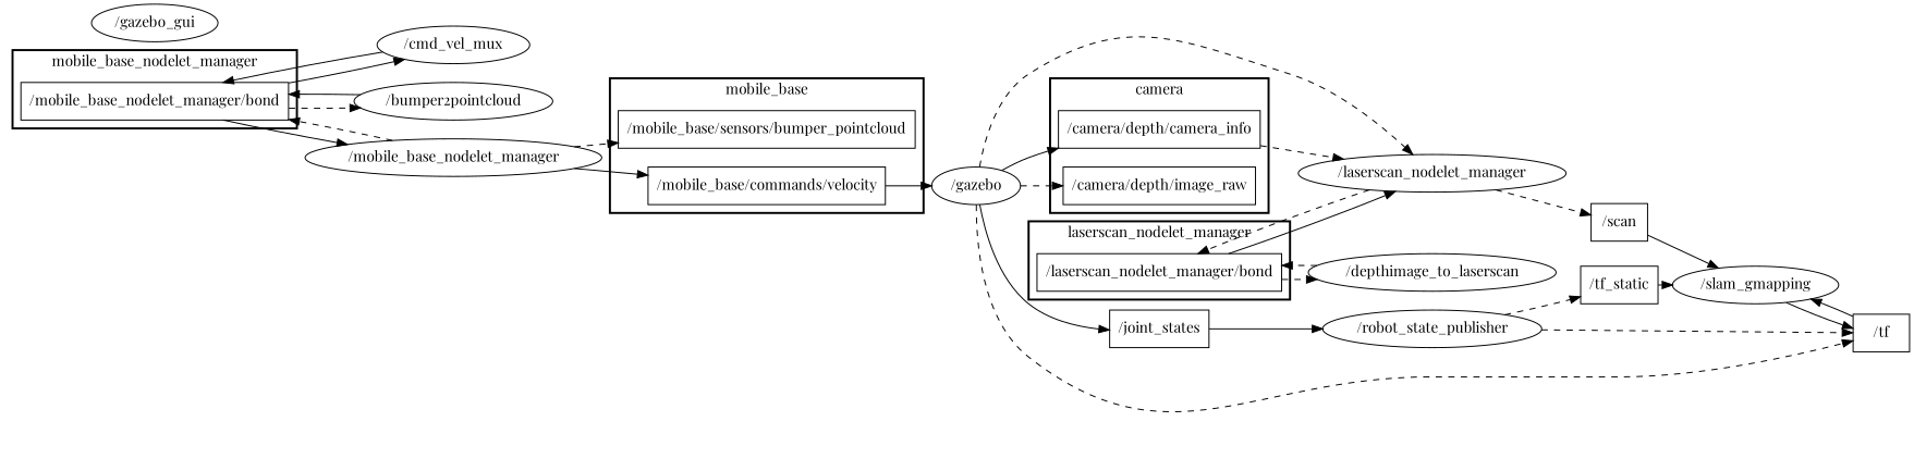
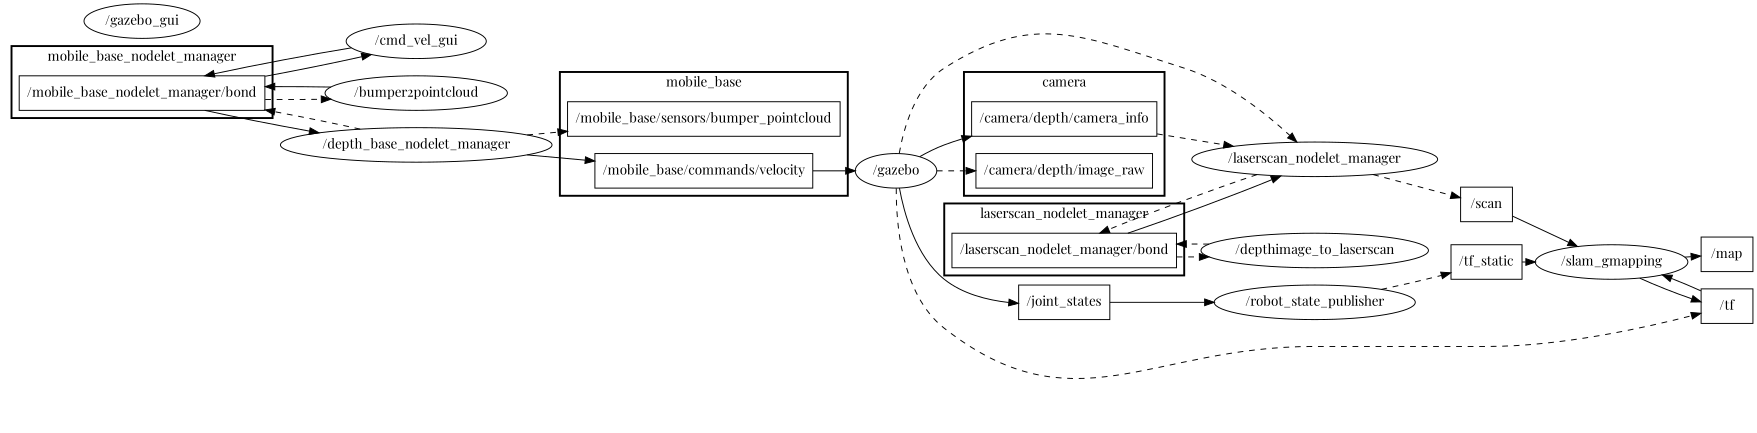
  digraph {
    compound=True
    fontname="Playfair Display"
    rank=same
    rankdir=LR
    ranksep=0.2
    node [fontname="Playfair Display" shape=box]
    edge [fontname="Playfair Display" penwidth=1 style=solid]
    n1 [height=0.5 label="/camera/depth/camera_info" width=2.3056]
    n2 [height=0.5 label="/camera/depth/image_raw" width=2.1944]
    n3 [height=0.5 label="/mobile_base/sensors/bumper_pointcloud" width=3.375]
    n4 [height=0.5 label="/mobile_base/commands/velocity" width=2.7778]
    n5 [height=0.5 label="/mobile_base_nodelet_manager/bond" width=3.0694]
    n6 [height=0.5 label="/laserscan_nodelet_manager/bond" width=2.7917]
    n7 [height=0.5 label="/laserscan_nodelet_manager" shape=ellipse width=3.0692]
    n8 [height=0.5 label="/gazebo" shape=ellipse width=1.0652]
-   n9 [height=0.5 label="/cmd_vel_mux" shape=ellipse width=1.7873]
+   n9 [height=0.5 label="/cmd_vel_gui" shape=ellipse width=1.7873]
    n10 [height=0.5 label="/bumper2pointcloud" shape=ellipse width=2.2929]
-   n11 [height=0.5 label="/mobile_base_nodelet_manager" shape=ellipse width=3.4303]
+   n11 [height=0.5 label="/depth_base_nodelet_manager" shape=ellipse width=3.4303]
    n12 [height=0.5 label="/depthimage_to_laserscan" shape=ellipse width=2.8525]
    n13 [height=0.5 label="/scan" width=0.75]
    n14 [height=0.5 label="/joint_states" width=1.1389]
    n15 [height=0.5 label="/tf" width=0.75]
    n16 [height=0.5 label="/slam_gmapping" shape=ellipse width=1.9498]
    n17 [height=0.5 label="/robot_state_publisher" shape=ellipse width=2.4734]
    n18 [height=0.5 label="/tf_static" width=0.88889]
+   n19 [height=0.5 label="/map" width=0.75]
    n20 [height=0.5 label="/gazebo_gui" shape=ellipse width=1.4985]
    subgraph cluster_1 {
      label=camera
      style=bold
      n1
      n2
    }
    subgraph cluster_2 {
      label=mobile_base
      style=bold
      n3
      n4
    }
    subgraph cluster_3 {
      label=mobile_base_nodelet_manager
      style=bold
      n5
    }
    subgraph cluster_4 {
      label=laserscan_nodelet_manager
      style=bold
      n6
    }
    n1 -> n7 [style=dashed]
    n4 -> n8
    n5 -> n9
    n5 -> n10 [style=dashed]
    n5 -> n11
    n6 -> n7
    n6 -> n12 [style=dashed]
    n7 -> n6 [style=dashed]
    n7 -> n13 [style=dashed]
    n8 -> n1
    n8 -> n2 [style=dashed]
    n8 -> n7 [style=dashed]
    n8 -> n14
    n8 -> n15 [style=dashed]
    n9 -> n5
    n10 -> n5
    n11 -> n3 [style=dashed]
    n11 -> n4
    n11 -> n5 [style=dashed]
    n12 -> n6 [style=dashed]
    n13 -> n16
    n14 -> n17
    n15 -> n16
    n16 -> n15
-   n17 -> n15 [style=dashed]
+   n16 -> n19
    n17 -> n18 [style=dashed]
    n18 -> n16
  }
